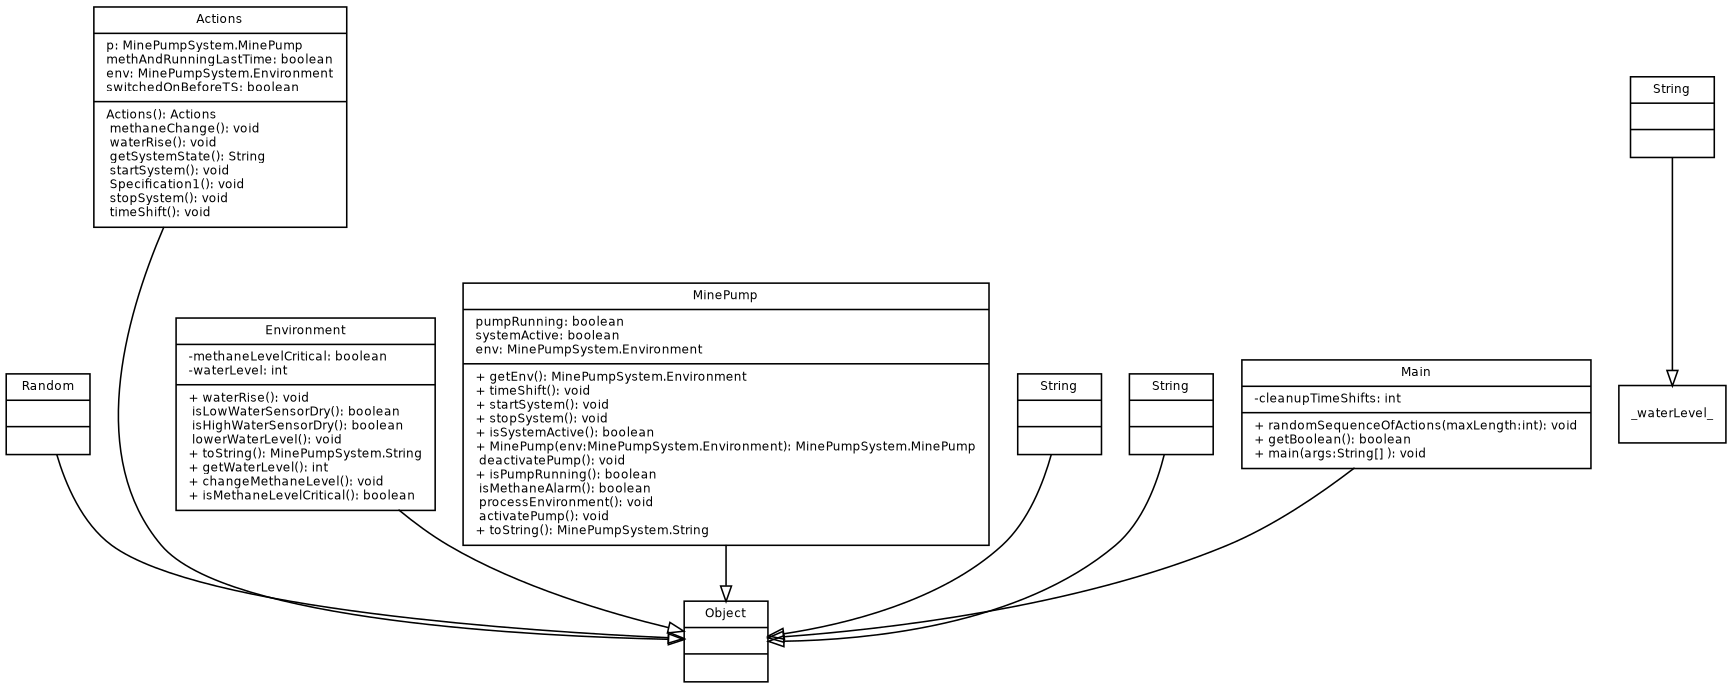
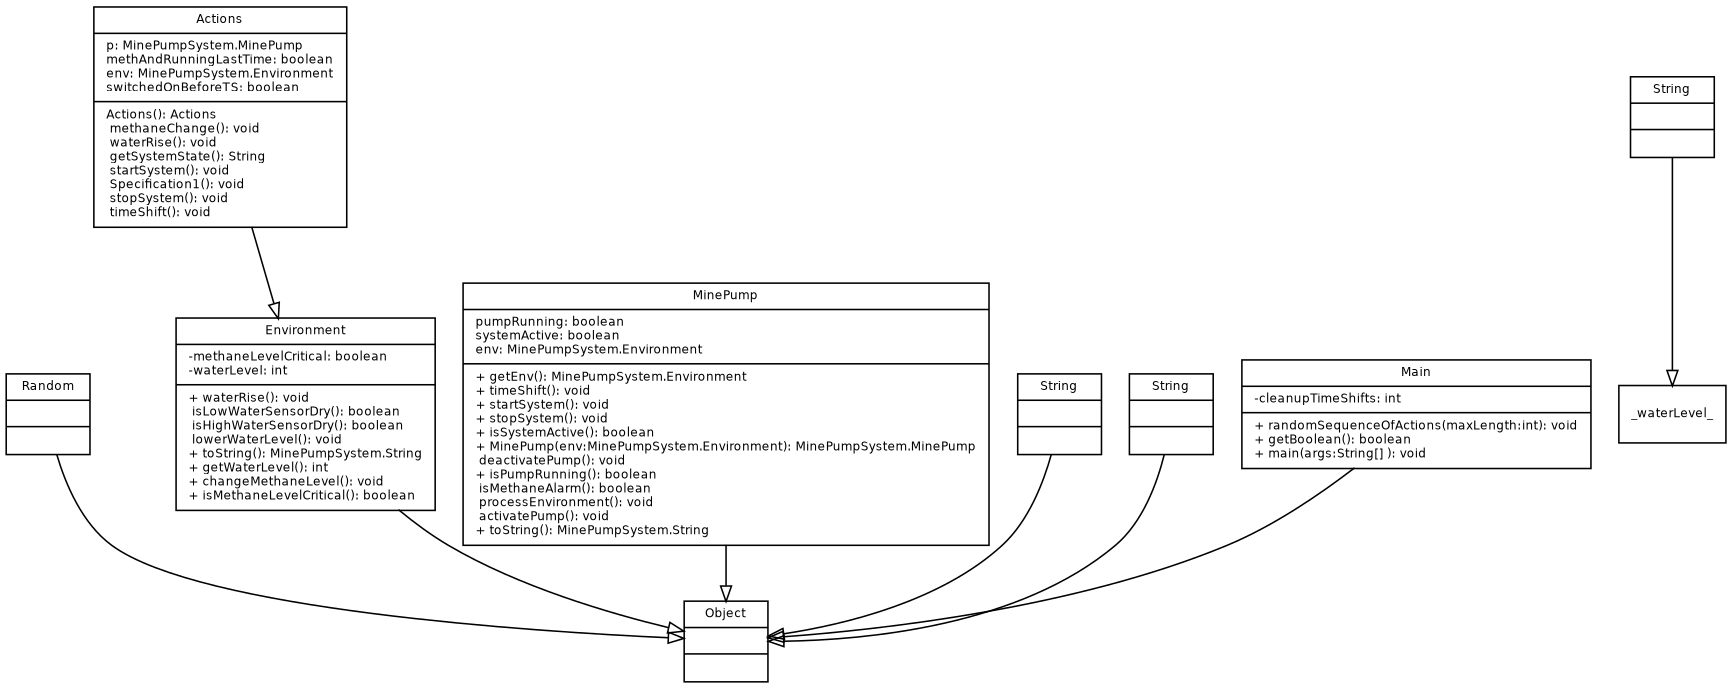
  digraph {
    fontname="Bitstream Vera Sans"
    fontsize=8
    node [fontname="Bitstream Vera Sans" fontsize=8 shape=record]
    edge [arrowhead=empty arrowtail=none fontname="Bitstream Vera Sans" fontsize=8 style=solid]
    n1 [label="{Random||}"]
    n2 [label="{Object||}"]
    n3 [label="{Actions|p: MinePumpSystem.MinePump\lmethAndRunningLastTime: boolean\lenv: MinePumpSystem.Environment\lswitchedOnBeforeTS: boolean\l| Actions(): Actions\l methaneChange(): void\l waterRise(): void\l getSystemState(): String\l startSystem(): void\l Specification1(): void\l stopSystem(): void\l timeShift(): void\l}"]
    n4 [label="{Environment|-methaneLevelCritical: boolean\l-waterLevel: int\l|+ waterRise(): void\l isLowWaterSensorDry(): boolean\l isHighWaterSensorDry(): boolean\l lowerWaterLevel(): void\l+ toString(): MinePumpSystem.String\l+ getWaterLevel(): int\l+ changeMethaneLevel(): void\l+ isMethaneLevelCritical(): boolean\l}"]
    n5 [label="{MinePump|pumpRunning: boolean\lsystemActive: boolean\lenv: MinePumpSystem.Environment\l|+ getEnv(): MinePumpSystem.Environment\l+ timeShift(): void\l+ startSystem(): void\l+ stopSystem(): void\l+ isSystemActive(): boolean\l+ MinePump(env:MinePumpSystem.Environment): MinePumpSystem.MinePump\l deactivatePump(): void\l+ isPumpRunning(): boolean\l isMethaneAlarm(): boolean\l processEnvironment(): void\l activatePump(): void\l+ toString(): MinePumpSystem.String\l}"]
    n6 [label="{String||}"]
    n7 [label=_waterLevel_]
    n8 [label="{String||}"]
    n9 [label="{String||}"]
    n10 [label="{Main|-cleanupTimeShifts: int\l|+ randomSequenceOfActions(maxLength:int): void\l+ getBoolean(): boolean\l+ main(args:String[] ): void\l}"]
    n1 -> n2
-   n3 -> n2
+   n3 -> n4
    n4 -> n2
    n5 -> n2
    n6 -> n7
    n8 -> n2
    n9 -> n2
    n10 -> n2
  }
